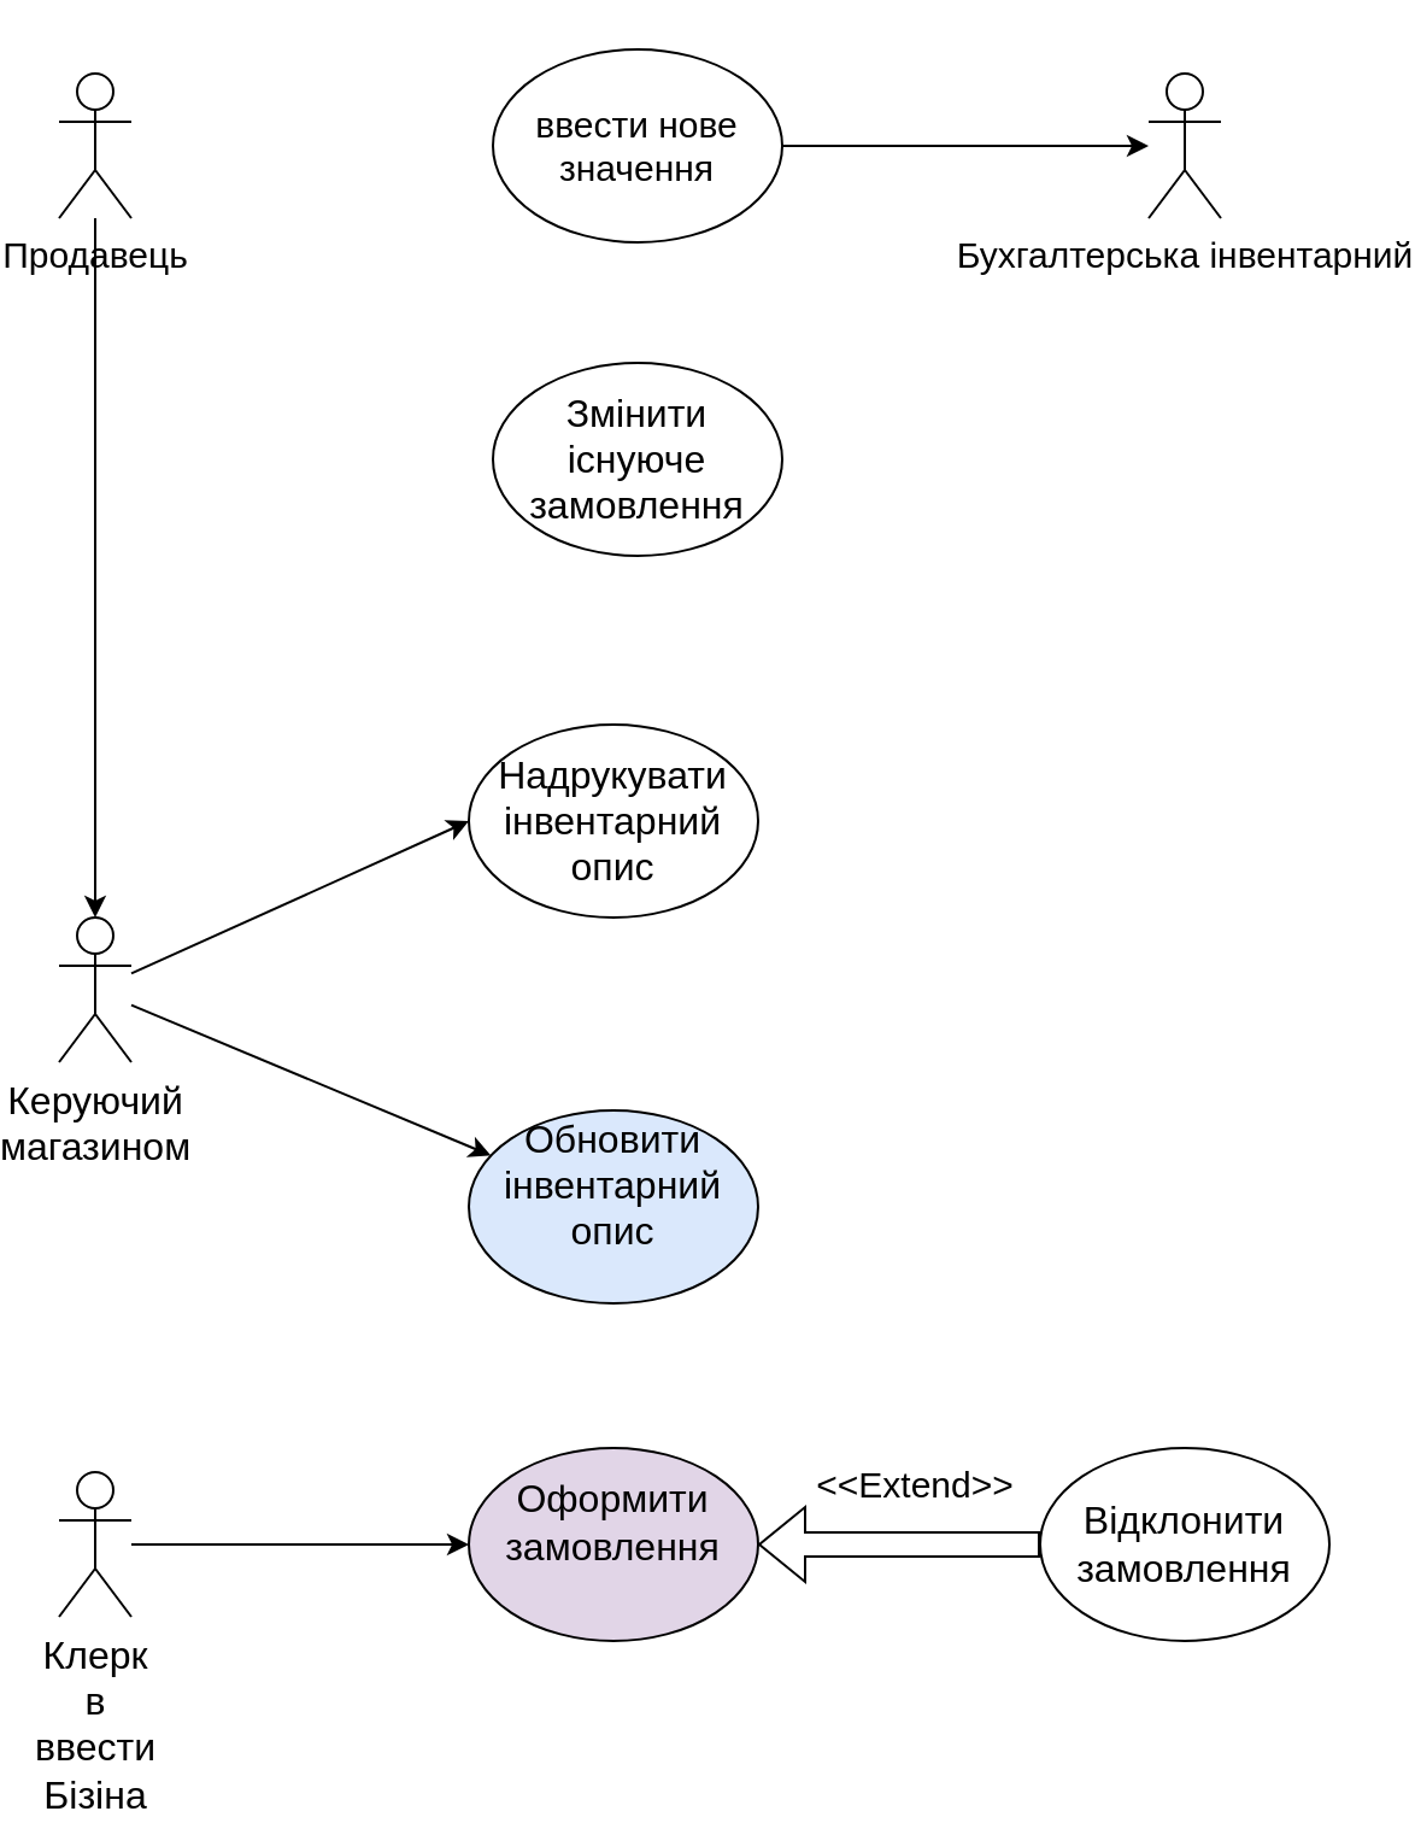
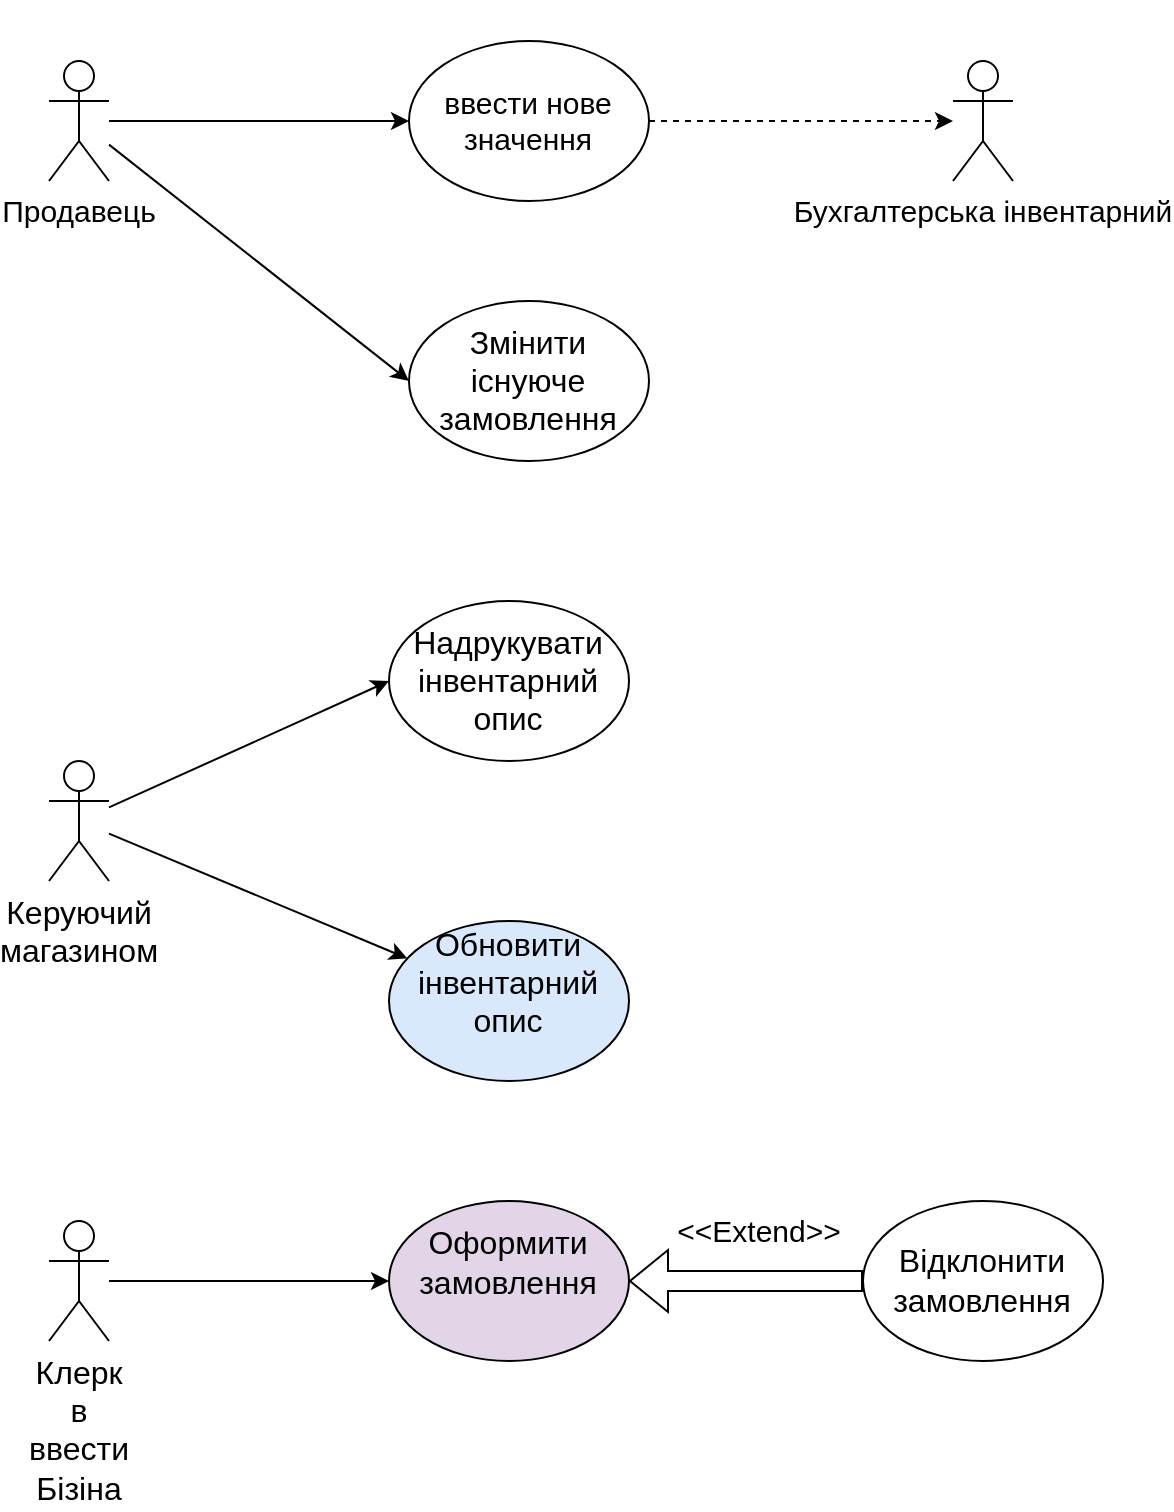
  <mxCell id="0" />
  <mxCell id="1" parent="0" />
  <mxCell id="2" value="Продавець" style="shape=umlActor;verticalLabelPosition=bottom;verticalAlign=top;html=1;outlineConnect=0;fontSize=15;fontFamily=Helvetica;" parent="1" vertex="1"><mxGeometry x="20" y="30" width="30" height="60" as="geometry" /></mxCell>
  <mxCell id="3" value="ввести нове значення" style="ellipse;whiteSpace=wrap;html=1;fontFamily=Helvetica;fontSize=15;" parent="1" vertex="1"><mxGeometry x="200" y="20" width="120" height="80" as="geometry" /></mxCell>
  <mxCell id="4" value="&lt;span id=&quot;docs-internal-guid-50df3b2d-7fff-fedf-c221-4941203f4315&quot;&gt;&lt;span style=&quot;font-size: 12pt; background-color: transparent; font-variant-numeric: normal; font-variant-east-asian: normal; font-variant-alternates: normal; font-variant-position: normal; font-variant-emoji: normal; vertical-align: baseline; white-space-collapse: preserve;&quot;&gt;&lt;font style=&quot;color: light-dark(rgb(0, 0, 0), rgb(255, 255, 255));&quot;&gt;Змінити існуюче замовлення&lt;/font&gt;&lt;/span&gt;&lt;/span&gt;" style="ellipse;whiteSpace=wrap;html=1;fontFamily=Helvetica;fontSize=15;" parent="1" vertex="1"><mxGeometry x="200" y="150" width="120" height="80" as="geometry" /></mxCell>
- <mxCell id="6" value="" style="endArrow=classic;html=1;rounded=0;fontFamily=Helvetica;fontSize=15;" parent="1" source="2" target="13" edge="1"><mxGeometry width="50" height="50" relative="1" as="geometry"><mxPoint x="150" y="300" as="sourcePoint" /><mxPoint x="200" y="250" as="targetPoint" /></mxGeometry></mxCell>
+ <mxCell id="5" value="" style="endArrow=classic;html=1;rounded=0;entryX=0;entryY=0.5;entryDx=0;entryDy=0;fontFamily=Helvetica;fontSize=15;" parent="1" source="2" target="4" edge="1"><mxGeometry width="50" height="50" relative="1" as="geometry"><mxPoint x="150" y="300" as="sourcePoint" /><mxPoint x="200" y="250" as="targetPoint" /></mxGeometry></mxCell>
+ <mxCell id="6" value="" style="endArrow=classic;html=1;rounded=0;entryX=0;entryY=0.5;entryDx=0;entryDy=0;fontFamily=Helvetica;fontSize=15;" parent="1" source="2" target="3" edge="1"><mxGeometry width="50" height="50" relative="1" as="geometry"><mxPoint x="150" y="300" as="sourcePoint" /><mxPoint x="200" y="250" as="targetPoint" /></mxGeometry></mxCell>
  <mxCell id="7" value="&lt;span id=&quot;docs-internal-guid-d53bb96a-7fff-5f7c-4c9c-ce3835ca8b39&quot;&gt;&lt;span style=&quot;font-size: 12pt; color: rgb(0, 0, 0); background-color: transparent; font-variant-numeric: normal; font-variant-east-asian: normal; font-variant-alternates: normal; font-variant-position: normal; font-variant-emoji: normal; vertical-align: baseline; white-space-collapse: preserve;&quot;&gt;Надрукувати інвентарний опис&lt;/span&gt;&lt;/span&gt;" style="ellipse;whiteSpace=wrap;html=1;fontFamily=Helvetica;fontSize=15;" parent="1" vertex="1"><mxGeometry x="190" y="300" width="120" height="80" as="geometry" /></mxCell>
  <mxCell id="8" value="&#10;&lt;b id=&quot;docs-internal-guid-5e5eb576-7fff-8a3f-d154-452c90cc8c2f&quot; style=&quot;font-weight:normal;&quot;&gt;&lt;span style=&quot;font-size: 12pt; color: rgb(0, 0, 0); background-color: transparent; font-weight: 400; font-style: normal; font-variant: normal; text-decoration: none; vertical-align: baseline; white-space: pre-wrap;&quot;&gt;Обновити інвентарний опис&lt;/span&gt;&lt;/b&gt;&#10;&#10;" style="ellipse;whiteSpace=wrap;html=1;fontFamily=Helvetica;fontSize=15;fillColor=#dae8fc;" parent="1" vertex="1"><mxGeometry x="190" y="460" width="120" height="80" as="geometry" /></mxCell>
  <mxCell id="9" value="&#10;&lt;b id=&quot;docs-internal-guid-3a001b0d-7fff-acda-2b60-45e197c3642b&quot; style=&quot;font-weight:normal;&quot;&gt;&lt;span style=&quot;font-size: 12pt; color: rgb(0, 0, 0); background-color: transparent; font-weight: 400; font-style: normal; font-variant: normal; text-decoration: none; vertical-align: baseline; white-space: pre-wrap;&quot;&gt;Оформити замовлення&lt;/span&gt;&lt;/b&gt;&#10;&#10;" style="ellipse;whiteSpace=wrap;html=1;fontFamily=Helvetica;fontSize=15;fillColor=#e1d5e7;" parent="1" vertex="1"><mxGeometry x="190" y="600" width="120" height="80" as="geometry" /></mxCell>
  <mxCell id="10" value="&lt;span id=&quot;docs-internal-guid-d8070686-7fff-dec4-878a-1f3fb1e250ed&quot;&gt;&lt;span style=&quot;font-size: 12pt; color: rgb(0, 0, 0); background-color: transparent; font-variant-numeric: normal; font-variant-east-asian: normal; font-variant-alternates: normal; font-variant-position: normal; font-variant-emoji: normal; vertical-align: baseline; white-space-collapse: preserve;&quot;&gt;Відклонити замовлення&lt;/span&gt;&lt;/span&gt;" style="ellipse;whiteSpace=wrap;html=1;fontFamily=Helvetica;fontSize=15;" parent="1" vertex="1"><mxGeometry x="427" y="600" width="120" height="80" as="geometry" /></mxCell>
  <mxCell id="11" value="Бухгалтерська інвентарний&lt;div&gt;&lt;br&gt;&lt;/div&gt;" style="shape=umlActor;verticalLabelPosition=bottom;verticalAlign=top;html=1;outlineConnect=0;fontFamily=Helvetica;fontSize=15;" parent="1" vertex="1"><mxGeometry x="472" y="30" width="30" height="60" as="geometry" /></mxCell>
- <mxCell id="12" value="" style="endArrow=classic;html=1;rounded=0;exitX=1;exitY=0.5;exitDx=0;exitDy=0;fontFamily=Helvetica;fontSize=15;" parent="1" source="3" target="11" edge="1"><mxGeometry width="50" height="50" relative="1" as="geometry"><mxPoint x="210" y="420" as="sourcePoint" /><mxPoint x="260" y="370" as="targetPoint" /></mxGeometry></mxCell>
+ <mxCell id="12" value="" style="endArrow=classic;html=1;rounded=0;exitX=1;exitY=0.5;exitDx=0;exitDy=0;fontFamily=Helvetica;fontSize=15;dashed=1;" parent="1" source="3" target="11" edge="1"><mxGeometry width="50" height="50" relative="1" as="geometry"><mxPoint x="210" y="420" as="sourcePoint" /><mxPoint x="260" y="370" as="targetPoint" /></mxGeometry></mxCell>
  <mxCell id="13" value="&lt;span id=&quot;docs-internal-guid-5a6aeefe-7fff-5760-7ca2-a2f81deb77d2&quot;&gt;&lt;span style=&quot;font-size: 12pt; color: rgb(0, 0, 0); background-color: transparent; font-variant-numeric: normal; font-variant-east-asian: normal; font-variant-alternates: normal; font-variant-position: normal; font-variant-emoji: normal; vertical-align: baseline; white-space: pre-wrap;&quot;&gt;Керуючий магазином&lt;/span&gt;&lt;/span&gt;" style="shape=umlActor;verticalLabelPosition=bottom;verticalAlign=top;html=1;outlineConnect=0;fontFamily=Helvetica;fontSize=15;" parent="1" vertex="1"><mxGeometry x="20" y="380" width="30" height="60" as="geometry" /></mxCell>
  <mxCell id="14" value="&lt;span id=&quot;docs-internal-guid-3f1e1817-7fff-8f03-f49e-94d013aba894&quot;&gt;&lt;span style=&quot;font-size: 12pt; color: rgb(0, 0, 0); background-color: transparent; font-variant-numeric: normal; font-variant-east-asian: normal; font-variant-alternates: normal; font-variant-position: normal; font-variant-emoji: normal; vertical-align: baseline; white-space: pre-wrap;&quot;&gt;Клерк в ввести Бізіна&lt;/span&gt;&lt;/span&gt;" style="shape=umlActor;verticalLabelPosition=bottom;verticalAlign=top;html=1;outlineConnect=0;fontFamily=Helvetica;fontSize=15;" parent="1" vertex="1"><mxGeometry x="20" y="610" width="30" height="60" as="geometry" /></mxCell>
  <mxCell id="15" value="" style="endArrow=classic;html=1;rounded=0;entryX=0;entryY=0.5;entryDx=0;entryDy=0;fontFamily=Helvetica;fontSize=15;" parent="1" source="13" target="7" edge="1"><mxGeometry width="50" height="50" relative="1" as="geometry"><mxPoint x="140" y="420" as="sourcePoint" /><mxPoint x="190" y="370" as="targetPoint" /></mxGeometry></mxCell>
  <mxCell id="16" value="" style="endArrow=classic;html=1;rounded=0;fontFamily=Helvetica;fontSize=15;" parent="1" source="13" target="8" edge="1"><mxGeometry width="50" height="50" relative="1" as="geometry"><mxPoint x="140" y="420" as="sourcePoint" /><mxPoint x="190" y="370" as="targetPoint" /></mxGeometry></mxCell>
  <mxCell id="17" value="" style="endArrow=classic;html=1;rounded=0;fontFamily=Helvetica;fontSize=15;" parent="1" source="14" target="9" edge="1"><mxGeometry width="50" height="50" relative="1" as="geometry"><mxPoint x="140" y="540" as="sourcePoint" /><mxPoint x="190" y="490" as="targetPoint" /></mxGeometry></mxCell>
  <mxCell id="18" value="" style="shape=flexArrow;endArrow=classic;html=1;rounded=0;exitX=0;exitY=0.5;exitDx=0;exitDy=0;entryX=1;entryY=0.5;entryDx=0;entryDy=0;fontFamily=Helvetica;fontSize=15;" parent="1" source="10" target="9" edge="1"><mxGeometry width="50" height="50" relative="1" as="geometry"><mxPoint x="260" y="540" as="sourcePoint" /><mxPoint x="310" y="490" as="targetPoint" /></mxGeometry></mxCell>
  <mxCell id="19" value="&amp;lt;&amp;lt;Extend&amp;gt;&amp;gt;" style="text;html=1;align=center;verticalAlign=middle;resizable=0;points=[];autosize=1;strokeColor=none;fillColor=none;fontSize=15;" parent="1" vertex="1"><mxGeometry x="320" y="600" width="110" height="30" as="geometry" /></mxCell>
